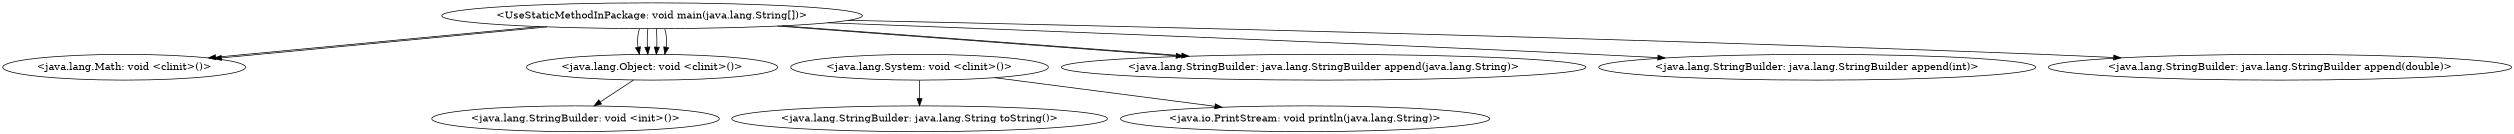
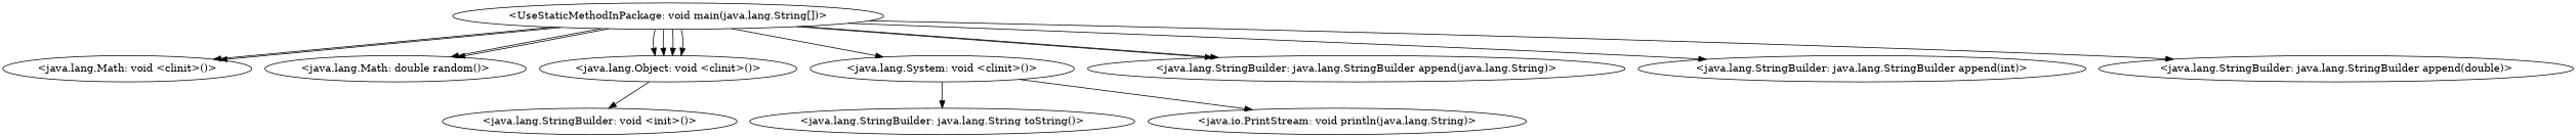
  digraph {
    "<UseStaticMethodInPackage: void main(java.lang.String[])>"
    "<java.lang.Math: void <clinit>()>"
+   "<java.lang.Math: double random()>"
    "<java.lang.Object: void <clinit>()>"
    "<java.lang.System: void <clinit>()>"
    "<java.lang.StringBuilder: java.lang.StringBuilder append(java.lang.String)>"
    "<java.lang.StringBuilder: java.lang.StringBuilder append(int)>"
    "<java.lang.StringBuilder: java.lang.StringBuilder append(double)>"
    "<java.lang.StringBuilder: void <init>()>"
    "<java.lang.StringBuilder: java.lang.String toString()>"
    "<java.io.PrintStream: void println(java.lang.String)>"
    "<UseStaticMethodInPackage: void main(java.lang.String[])>" -> "<java.lang.Math: void <clinit>()>"
    "<UseStaticMethodInPackage: void main(java.lang.String[])>" -> "<java.lang.Math: void <clinit>()>"
+   "<UseStaticMethodInPackage: void main(java.lang.String[])>" -> "<java.lang.Math: double random()>"
+   "<UseStaticMethodInPackage: void main(java.lang.String[])>" -> "<java.lang.Math: double random()>"
    "<UseStaticMethodInPackage: void main(java.lang.String[])>" -> "<java.lang.Object: void <clinit>()>"
    "<UseStaticMethodInPackage: void main(java.lang.String[])>" -> "<java.lang.Object: void <clinit>()>"
    "<UseStaticMethodInPackage: void main(java.lang.String[])>" -> "<java.lang.Object: void <clinit>()>"
    "<UseStaticMethodInPackage: void main(java.lang.String[])>" -> "<java.lang.Object: void <clinit>()>"
+   "<UseStaticMethodInPackage: void main(java.lang.String[])>" -> "<java.lang.System: void <clinit>()>"
    "<UseStaticMethodInPackage: void main(java.lang.String[])>" -> "<java.lang.StringBuilder: java.lang.StringBuilder append(java.lang.String)>"
    "<UseStaticMethodInPackage: void main(java.lang.String[])>" -> "<java.lang.StringBuilder: java.lang.StringBuilder append(java.lang.String)>"
    "<UseStaticMethodInPackage: void main(java.lang.String[])>" -> "<java.lang.StringBuilder: java.lang.StringBuilder append(int)>"
    "<UseStaticMethodInPackage: void main(java.lang.String[])>" -> "<java.lang.StringBuilder: java.lang.StringBuilder append(double)>"
    "<java.lang.Object: void <clinit>()>" -> "<java.lang.StringBuilder: void <init>()>"
    "<java.lang.System: void <clinit>()>" -> "<java.lang.StringBuilder: java.lang.String toString()>"
    "<java.lang.System: void <clinit>()>" -> "<java.io.PrintStream: void println(java.lang.String)>"
  }
